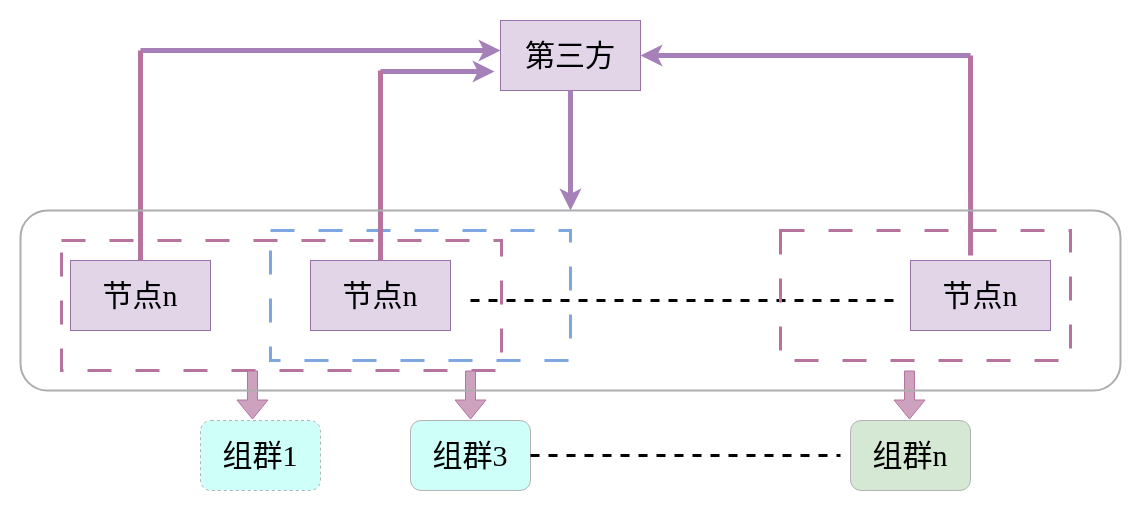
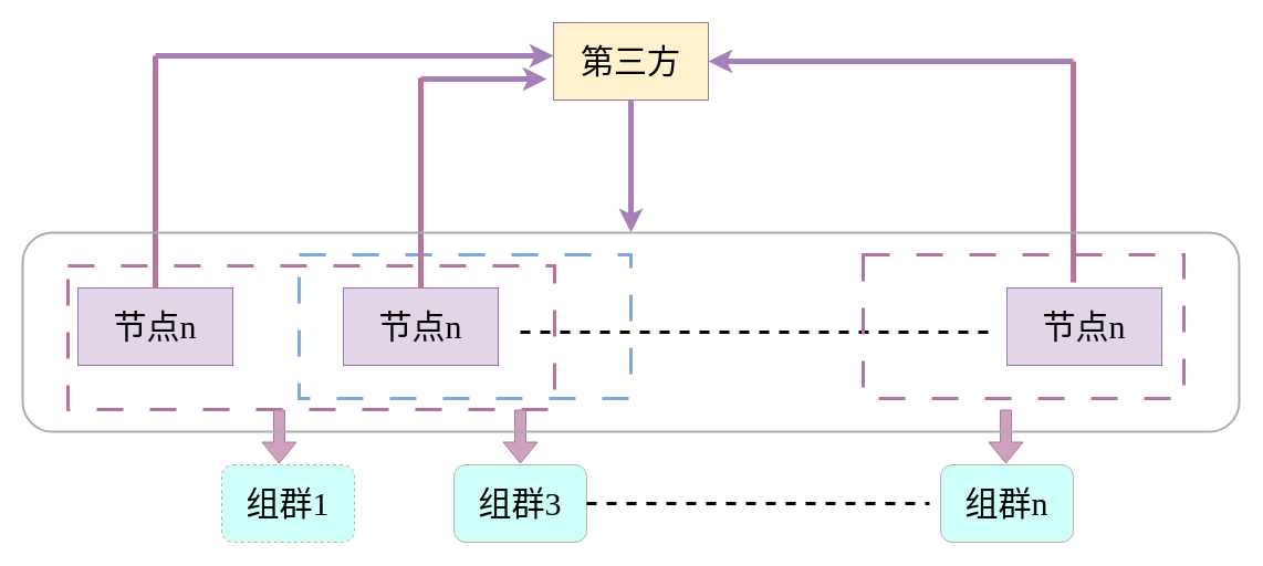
  <mxCell id="0" />
  <mxCell id="1" parent="0" />
- <mxCell id="2" value="&lt;font face=&quot;Times New Roman&quot;&gt;&lt;span style=&quot;font-size: 30px;&quot;&gt;第三方&lt;/span&gt;&lt;/font&gt;" style="rounded=0;whiteSpace=wrap;html=1;fillColor=#e1d5e7;strokeColor=#9673a6;" vertex="1" parent="1"><mxGeometry x="500" y="20" width="140" height="70" as="geometry" /></mxCell>
+ <mxCell id="2" value="&lt;font face=&quot;Times New Roman&quot;&gt;&lt;span style=&quot;font-size: 30px;&quot;&gt;第三方&lt;/span&gt;&lt;/font&gt;" style="rounded=0;whiteSpace=wrap;html=1;fillColor=#fff2cc;strokeColor=#9673a6;" vertex="1" parent="1"><mxGeometry x="500" y="20" width="140" height="70" as="geometry" /></mxCell>
  <mxCell id="3" value="&lt;font face=&quot;Times New Roman&quot;&gt;&lt;span style=&quot;font-size: 30px;&quot;&gt;节点n&lt;/span&gt;&lt;/font&gt;" style="rounded=0;whiteSpace=wrap;html=1;fillColor=#e1d5e7;strokeColor=#9673a6;" vertex="1" parent="1"><mxGeometry x="910" y="260" width="140" height="70" as="geometry" /></mxCell>
  <mxCell id="4" value="&lt;font face=&quot;Times New Roman&quot;&gt;&lt;span style=&quot;font-size: 30px;&quot;&gt;节点n&lt;/span&gt;&lt;/font&gt;" style="rounded=0;whiteSpace=wrap;html=1;fillColor=#e1d5e7;strokeColor=#9673a6;" vertex="1" parent="1"><mxGeometry x="70" y="260" width="140" height="70" as="geometry" /></mxCell>
  <mxCell id="5" value="&lt;font face=&quot;Times New Roman&quot;&gt;&lt;span style=&quot;font-size: 30px;&quot;&gt;节点n&lt;/span&gt;&lt;/font&gt;" style="rounded=0;whiteSpace=wrap;html=1;fillColor=#e1d5e7;strokeColor=#9673a6;" vertex="1" parent="1"><mxGeometry x="310" y="260" width="140" height="70" as="geometry" /></mxCell>
  <mxCell id="6" value="&lt;font style=&quot;font-size: 30px;&quot; face=&quot;Times New Roman&quot;&gt;组群1&lt;/font&gt;" style="rounded=1;whiteSpace=wrap;html=1;fillColor=#CFFFF9;strokeColor=#B3B3B3;dashed=1;" vertex="1" parent="1"><mxGeometry x="200" y="420" width="120" height="70" as="geometry" /></mxCell>
  <mxCell id="7" value="&lt;font style=&quot;font-size: 30px;&quot; face=&quot;Times New Roman&quot;&gt;组群3&lt;/font&gt;" style="rounded=1;whiteSpace=wrap;html=1;fillColor=#CFFFF9;strokeColor=#B3B3B3;" vertex="1" parent="1"><mxGeometry x="410" y="420" width="120" height="70" as="geometry" /></mxCell>
- <mxCell id="8" value="&lt;font style=&quot;font-size: 30px;&quot; face=&quot;Times New Roman&quot;&gt;组群n&lt;/font&gt;" style="rounded=1;whiteSpace=wrap;html=1;fillColor=#d5e8d4;strokeColor=#B3B3B3;" vertex="1" parent="1"><mxGeometry x="850" y="420" width="120" height="70" as="geometry" /></mxCell>
+ <mxCell id="8" value="&lt;font style=&quot;font-size: 30px;&quot; face=&quot;Times New Roman&quot;&gt;组群n&lt;/font&gt;" style="rounded=1;whiteSpace=wrap;html=1;fillColor=#CFFFF9;strokeColor=#B3B3B3;" vertex="1" parent="1"><mxGeometry x="850" y="420" width="120" height="70" as="geometry" /></mxCell>
  <mxCell id="9" value="" style="endArrow=none;html=1;rounded=0;dashed=1;strokeWidth=3;" edge="1" parent="1"><mxGeometry width="50" height="50" relative="1" as="geometry"><mxPoint x="530" y="455" as="sourcePoint" /><mxPoint x="840" y="455" as="targetPoint" /></mxGeometry></mxCell>
  <mxCell id="10" value="" style="endArrow=none;html=1;rounded=0;dashed=1;exitX=1;exitY=0.5;exitDx=0;exitDy=0;strokeWidth=3;" edge="1" parent="1"><mxGeometry width="50" height="50" relative="1" as="geometry"><mxPoint x="470" y="300" as="sourcePoint" /><mxPoint x="900" y="300" as="targetPoint" /></mxGeometry></mxCell>
  <mxCell id="11" value="" style="rounded=0;whiteSpace=wrap;html=1;dashed=1;dashPattern=8 8;fillColor=none;strokeWidth=3;strokeColor=#B5739D;" vertex="1" parent="1"><mxGeometry x="61" y="240" width="440" height="130" as="geometry" /></mxCell>
  <mxCell id="12" value="" style="rounded=0;whiteSpace=wrap;html=1;dashed=1;dashPattern=8 8;fillColor=none;strokeWidth=3;strokeColor=#B5739D;" vertex="1" parent="1"><mxGeometry x="780" y="230" width="290" height="130" as="geometry" /></mxCell>
  <mxCell id="13" value="" style="rounded=0;whiteSpace=wrap;html=1;dashed=1;dashPattern=8 8;fillColor=none;strokeWidth=3;strokeColor=#7EA6E0;" vertex="1" parent="1"><mxGeometry x="270" y="230" width="300" height="130" as="geometry" /></mxCell>
  <mxCell id="14" value="" style="shape=flexArrow;endArrow=classic;html=1;rounded=0;entryX=0.433;entryY=-0.014;entryDx=0;entryDy=0;entryPerimeter=0;fillColor=#CDA2BE;strokeColor=#B5739D;" edge="1" parent="1" target="6"><mxGeometry width="50" height="50" relative="1" as="geometry"><mxPoint x="252" y="370" as="sourcePoint" /><mxPoint x="140" y="430" as="targetPoint" /></mxGeometry></mxCell>
  <mxCell id="15" value="" style="shape=flexArrow;endArrow=classic;html=1;rounded=0;entryX=0.433;entryY=-0.014;entryDx=0;entryDy=0;entryPerimeter=0;strokeColor=#B5739D;fillColor=#CDA2BE;" edge="1" parent="1"><mxGeometry width="50" height="50" relative="1" as="geometry"><mxPoint x="470" y="370" as="sourcePoint" /><mxPoint x="470" y="419" as="targetPoint" /></mxGeometry></mxCell>
  <mxCell id="16" value="" style="shape=flexArrow;endArrow=classic;html=1;rounded=0;entryX=0.433;entryY=-0.014;entryDx=0;entryDy=0;entryPerimeter=0;fillColor=#CDA2BE;strokeColor=#B5739D;" edge="1" parent="1"><mxGeometry width="50" height="50" relative="1" as="geometry"><mxPoint x="909" y="370" as="sourcePoint" /><mxPoint x="909" y="419" as="targetPoint" /></mxGeometry></mxCell>
  <mxCell id="17" value="" style="endArrow=classic;html=1;rounded=0;exitX=0.5;exitY=1;exitDx=0;exitDy=0;strokeWidth=5;strokeColor=#A680B8;entryX=0.5;entryY=0;entryDx=0;entryDy=0;" edge="1" parent="1" source="2" target="24"><mxGeometry width="50" height="50" relative="1" as="geometry"><mxPoint x="540" y="180" as="sourcePoint" /><mxPoint x="570" y="200" as="targetPoint" /></mxGeometry></mxCell>
  <mxCell id="18" value="" style="endArrow=classic;html=1;rounded=0;strokeWidth=5;strokeColor=#A680B8;entryX=1;entryY=0.5;entryDx=0;entryDy=0;" edge="1" parent="1" target="2"><mxGeometry width="50" height="50" relative="1" as="geometry"><mxPoint x="970" y="55" as="sourcePoint" /><mxPoint x="970" y="200" as="targetPoint" /></mxGeometry></mxCell>
  <mxCell id="19" value="" style="endArrow=classic;html=1;rounded=0;strokeWidth=5;strokeColor=#A680B8;entryX=-0.043;entryY=0.729;entryDx=0;entryDy=0;entryPerimeter=0;" edge="1" parent="1" target="2"><mxGeometry width="50" height="50" relative="1" as="geometry"><mxPoint x="380" y="71" as="sourcePoint" /><mxPoint x="80" y="89" as="targetPoint" /></mxGeometry></mxCell>
  <mxCell id="20" value="" style="endArrow=classic;html=1;rounded=0;strokeWidth=5;strokeColor=#A680B8;entryX=-0.043;entryY=0.729;entryDx=0;entryDy=0;entryPerimeter=0;" edge="1" parent="1"><mxGeometry width="50" height="50" relative="1" as="geometry"><mxPoint x="140" y="50" as="sourcePoint" /><mxPoint x="500" y="50" as="targetPoint" /></mxGeometry></mxCell>
  <mxCell id="21" value="" style="endArrow=none;html=1;rounded=0;exitX=0.5;exitY=0;exitDx=0;exitDy=0;strokeColor=#B5739D;strokeWidth=5;" edge="1" parent="1" source="4"><mxGeometry width="50" height="50" relative="1" as="geometry"><mxPoint x="140" y="170" as="sourcePoint" /><mxPoint x="140" y="50" as="targetPoint" /></mxGeometry></mxCell>
  <mxCell id="22" value="" style="endArrow=none;html=1;rounded=0;strokeColor=#B5739D;strokeWidth=5;" edge="1" parent="1" source="5"><mxGeometry width="50" height="50" relative="1" as="geometry"><mxPoint x="150" y="270" as="sourcePoint" /><mxPoint x="380" y="70" as="targetPoint" /></mxGeometry></mxCell>
  <mxCell id="23" value="" style="endArrow=none;html=1;rounded=0;exitX=0.429;exitY=0;exitDx=0;exitDy=0;exitPerimeter=0;strokeColor=#B5739D;strokeWidth=5;" edge="1" parent="1"><mxGeometry width="50" height="50" relative="1" as="geometry"><mxPoint x="970.06" y="255" as="sourcePoint" /><mxPoint x="970" y="55" as="targetPoint" /></mxGeometry></mxCell>
  <mxCell id="24" value="" style="rounded=1;whiteSpace=wrap;html=1;fillColor=none;gradientColor=default;strokeWidth=2;strokeColor=#ADADAD;" vertex="1" parent="1"><mxGeometry x="20" y="210" width="1100" height="180" as="geometry" /></mxCell>
